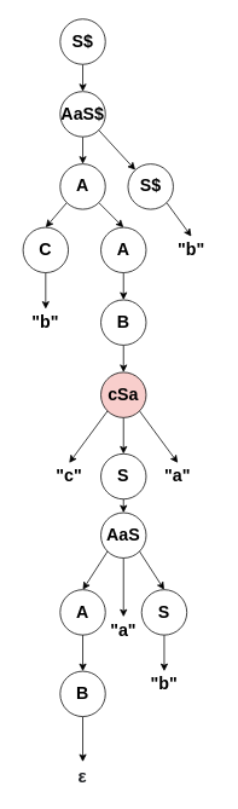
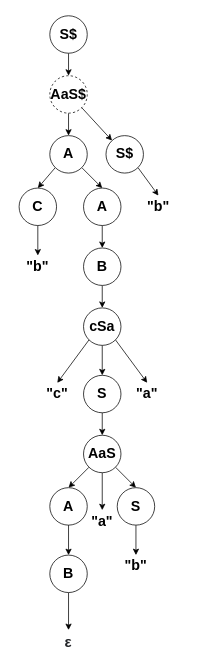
  <mxCell id="0" />
  <mxCell id="1" parent="0" />
  <mxCell id="2" style="edgeStyle=none;html=1;exitX=0.5;exitY=1;exitDx=0;exitDy=0;entryX=0.5;entryY=0;entryDx=0;entryDy=0;" edge="1" parent="1" source="3" target="5"><mxGeometry relative="1" as="geometry" /></mxCell>
  <mxCell id="3" value="&lt;font style=&quot;font-size: 19px;&quot;&gt;&lt;b&gt;S$&lt;/b&gt;&lt;/font&gt;" style="ellipse;whiteSpace=wrap;html=1;aspect=fixed;" vertex="1" parent="1"><mxGeometry x="66" y="20" width="50" height="50" as="geometry" /></mxCell>
  <mxCell id="4" style="edgeStyle=none;html=1;exitX=0.5;exitY=1;exitDx=0;exitDy=0;entryX=0.5;entryY=0;entryDx=0;entryDy=0;" edge="1" parent="1" source="5" target="8"><mxGeometry relative="1" as="geometry" /></mxCell>
- <mxCell id="5" value="&lt;span style=&quot;font-size: 19px;&quot;&gt;&lt;b&gt;AaS$&lt;/b&gt;&lt;/span&gt;" style="ellipse;whiteSpace=wrap;html=1;aspect=fixed;" vertex="1" parent="1"><mxGeometry x="66" y="100" width="50" height="50" as="geometry" /></mxCell>
+ <mxCell id="5" value="&lt;span style=&quot;font-size: 19px;&quot;&gt;&lt;b&gt;AaS$&lt;/b&gt;&lt;/span&gt;" style="ellipse;whiteSpace=wrap;html=1;aspect=fixed;dashed=1;" vertex="1" parent="1"><mxGeometry x="66" y="100" width="50" height="50" as="geometry" /></mxCell>
  <mxCell id="6" style="edgeStyle=none;html=1;exitX=1;exitY=1;exitDx=0;exitDy=0;entryX=0.5;entryY=0;entryDx=0;entryDy=0;" edge="1" parent="1" source="8" target="12"><mxGeometry relative="1" as="geometry" /></mxCell>
  <mxCell id="7" style="edgeStyle=none;html=1;exitX=0;exitY=1;exitDx=0;exitDy=0;entryX=0.5;entryY=0;entryDx=0;entryDy=0;" edge="1" parent="1" source="8" target="10"><mxGeometry relative="1" as="geometry" /></mxCell>
  <mxCell id="8" value="&lt;font style=&quot;font-size: 19px;&quot;&gt;&lt;b&gt;A&lt;/b&gt;&lt;/font&gt;" style="ellipse;whiteSpace=wrap;html=1;aspect=fixed;" vertex="1" parent="1"><mxGeometry x="66" y="180" width="50" height="50" as="geometry" /></mxCell>
  <mxCell id="9" style="edgeStyle=none;html=1;exitX=0.5;exitY=1;exitDx=0;exitDy=0;entryX=0.5;entryY=0;entryDx=0;entryDy=0;" edge="1" parent="1" source="10" target="13"><mxGeometry relative="1" as="geometry" /></mxCell>
  <mxCell id="10" value="&lt;font style=&quot;font-size: 19px;&quot;&gt;&lt;b&gt;C&lt;/b&gt;&lt;/font&gt;" style="ellipse;whiteSpace=wrap;html=1;aspect=fixed;" vertex="1" parent="1"><mxGeometry x="25" y="250" width="50" height="50" as="geometry" /></mxCell>
  <mxCell id="11" style="edgeStyle=none;html=1;exitX=0.5;exitY=1;exitDx=0;exitDy=0;entryX=0.5;entryY=0;entryDx=0;entryDy=0;" edge="1" parent="1" source="12" target="15"><mxGeometry relative="1" as="geometry" /></mxCell>
  <mxCell id="12" value="&lt;font style=&quot;font-size: 19px;&quot;&gt;&lt;b&gt;A&lt;/b&gt;&lt;/font&gt;" style="ellipse;whiteSpace=wrap;html=1;aspect=fixed;" vertex="1" parent="1"><mxGeometry x="111" y="250" width="50" height="50" as="geometry" /></mxCell>
  <mxCell id="13" value="&lt;span style=&quot;font-size: 19px;&quot;&gt;&lt;b&gt;&quot;b&quot;&lt;/b&gt;&lt;/span&gt;" style="text;html=1;align=center;verticalAlign=middle;whiteSpace=wrap;rounded=0;" vertex="1" parent="1"><mxGeometry x="20" y="340" width="60" height="30" as="geometry" /></mxCell>
  <mxCell id="14" style="edgeStyle=none;html=1;exitX=0.5;exitY=1;exitDx=0;exitDy=0;entryX=0.5;entryY=0;entryDx=0;entryDy=0;" edge="1" parent="1" source="15" target="19"><mxGeometry relative="1" as="geometry" /></mxCell>
  <mxCell id="15" value="&lt;font style=&quot;font-size: 19px;&quot;&gt;&lt;b&gt;B&lt;/b&gt;&lt;/font&gt;" style="ellipse;whiteSpace=wrap;html=1;aspect=fixed;" vertex="1" parent="1"><mxGeometry x="111" y="330" width="50" height="50" as="geometry" /></mxCell>
  <mxCell id="16" style="edgeStyle=none;html=1;exitX=0.5;exitY=1;exitDx=0;exitDy=0;entryX=0.5;entryY=0;entryDx=0;entryDy=0;" edge="1" parent="1" source="19" target="21"><mxGeometry relative="1" as="geometry" /></mxCell>
  <mxCell id="17" style="edgeStyle=none;html=1;exitX=0;exitY=1;exitDx=0;exitDy=0;entryX=0.5;entryY=0;entryDx=0;entryDy=0;" edge="1" parent="1" source="19" target="26"><mxGeometry relative="1" as="geometry" /></mxCell>
  <mxCell id="18" style="edgeStyle=none;html=1;exitX=1;exitY=1;exitDx=0;exitDy=0;entryX=0.5;entryY=0;entryDx=0;entryDy=0;" edge="1" parent="1" source="19" target="27"><mxGeometry relative="1" as="geometry" /></mxCell>
- <mxCell id="19" value="&lt;font style=&quot;font-size: 19px;&quot;&gt;&lt;b&gt;cSa&lt;/b&gt;&lt;/font&gt;" style="ellipse;whiteSpace=wrap;html=1;aspect=fixed;fillColor=#f8cecc;" vertex="1" parent="1"><mxGeometry x="111" y="410" width="50" height="50" as="geometry" /></mxCell>
+ <mxCell id="19" value="&lt;font style=&quot;font-size: 19px;&quot;&gt;&lt;b&gt;cSa&lt;/b&gt;&lt;/font&gt;" style="ellipse;whiteSpace=wrap;html=1;aspect=fixed;" vertex="1" parent="1"><mxGeometry x="111" y="410" width="50" height="50" as="geometry" /></mxCell>
  <mxCell id="20" style="edgeStyle=none;html=1;entryX=0.5;entryY=0;entryDx=0;entryDy=0;" edge="1" parent="1" source="21" target="25"><mxGeometry relative="1" as="geometry" /></mxCell>
  <mxCell id="21" value="&lt;font style=&quot;font-size: 19px;&quot;&gt;&lt;b&gt;S&lt;/b&gt;&lt;/font&gt;" style="ellipse;whiteSpace=wrap;html=1;aspect=fixed;" vertex="1" parent="1"><mxGeometry x="111" y="500" width="50" height="50" as="geometry" /></mxCell>
  <mxCell id="22" style="edgeStyle=none;html=1;exitX=0.5;exitY=1;exitDx=0;exitDy=0;" edge="1" parent="1" source="25"><mxGeometry relative="1" as="geometry"><mxPoint x="136" y="680" as="targetPoint" /></mxGeometry></mxCell>
  <mxCell id="23" style="edgeStyle=none;html=1;exitX=0;exitY=1;exitDx=0;exitDy=0;entryX=0.5;entryY=0;entryDx=0;entryDy=0;" edge="1" parent="1" source="25" target="29"><mxGeometry relative="1" as="geometry" /></mxCell>
  <mxCell id="24" style="edgeStyle=none;html=1;exitX=1;exitY=1;exitDx=0;exitDy=0;entryX=0.5;entryY=0;entryDx=0;entryDy=0;" edge="1" parent="1" source="25" target="31"><mxGeometry relative="1" as="geometry" /></mxCell>
- <mxCell id="25" value="&lt;font style=&quot;font-size: 19px;&quot;&gt;&lt;b&gt;AaS&lt;/b&gt;&lt;/font&gt;" style="ellipse;whiteSpace=wrap;html=1;aspect=fixed;" vertex="1" parent="1"><mxGeometry x="111" y="565" width="50" height="50" as="geometry" /></mxCell>
+ <mxCell id="25" value="&lt;font style=&quot;font-size: 19px;&quot;&gt;&lt;b&gt;AaS&lt;/b&gt;&lt;/font&gt;" style="ellipse;whiteSpace=wrap;html=1;aspect=fixed;" vertex="1" parent="1"><mxGeometry x="111" y="580" width="50" height="50" as="geometry" /></mxCell>
  <mxCell id="26" value="&lt;span style=&quot;font-size: 19px;&quot;&gt;&lt;b&gt;&quot;c&quot;&lt;/b&gt;&lt;/span&gt;" style="text;html=1;align=center;verticalAlign=middle;whiteSpace=wrap;rounded=0;" vertex="1" parent="1"><mxGeometry x="46" y="510" width="60" height="30" as="geometry" /></mxCell>
  <mxCell id="27" value="&lt;span style=&quot;font-size: 19px;&quot;&gt;&lt;b&gt;&quot;a&quot;&lt;/b&gt;&lt;/span&gt;" style="text;html=1;align=center;verticalAlign=middle;whiteSpace=wrap;rounded=0;" vertex="1" parent="1"><mxGeometry x="166" y="510" width="60" height="30" as="geometry" /></mxCell>
  <mxCell id="28" style="edgeStyle=none;html=1;exitX=0.5;exitY=1;exitDx=0;exitDy=0;" edge="1" parent="1" source="40"><mxGeometry relative="1" as="geometry"><mxPoint x="91" y="840" as="targetPoint" /></mxGeometry></mxCell>
  <mxCell id="29" value="&lt;font style=&quot;font-size: 19px;&quot;&gt;&lt;b&gt;A&lt;/b&gt;&lt;/font&gt;" style="ellipse;whiteSpace=wrap;html=1;aspect=fixed;" vertex="1" parent="1"><mxGeometry x="66" y="650" width="50" height="50" as="geometry" /></mxCell>
  <mxCell id="30" style="edgeStyle=none;html=1;exitX=0.5;exitY=1;exitDx=0;exitDy=0;entryX=0.5;entryY=0;entryDx=0;entryDy=0;" edge="1" parent="1" source="31" target="32"><mxGeometry relative="1" as="geometry" /></mxCell>
  <mxCell id="31" value="&lt;font style=&quot;font-size: 19px;&quot;&gt;&lt;b&gt;S&lt;/b&gt;&lt;/font&gt;" style="ellipse;whiteSpace=wrap;html=1;aspect=fixed;" vertex="1" parent="1"><mxGeometry x="156" y="650" width="50" height="50" as="geometry" /></mxCell>
  <mxCell id="32" value="&lt;span style=&quot;font-size: 19px;&quot;&gt;&lt;b&gt;&quot;b&quot;&lt;/b&gt;&lt;/span&gt;" style="text;html=1;align=center;verticalAlign=middle;whiteSpace=wrap;rounded=0;" vertex="1" parent="1"><mxGeometry x="151" y="740" width="60" height="30" as="geometry" /></mxCell>
  <mxCell id="33" value="&lt;pre style=&quot;font-family: var(--ds-font-family-code); overflow: auto; padding: calc(var(--ds-md-zoom)*8px)calc(var(--ds-md-zoom)*12px); text-wrap-mode: wrap; word-break: break-all; caret-color: rgb(255, 255, 255); text-align: start; margin-top: 0px !important; margin-bottom: 0px !important;&quot;&gt;&lt;font style=&quot;font-size: 20px;&quot;&gt;&lt;b&gt;ε&lt;/b&gt;&lt;/font&gt;&lt;/pre&gt;" style="text;html=1;align=center;verticalAlign=middle;whiteSpace=wrap;rounded=0;fontColor=#212327;" vertex="1" parent="1"><mxGeometry x="61" y="840" width="60" height="30" as="geometry" /></mxCell>
  <mxCell id="34" value="&lt;span style=&quot;font-size: 19px;&quot;&gt;&lt;b&gt;&quot;b&quot;&lt;/b&gt;&lt;/span&gt;" style="text;html=1;align=center;verticalAlign=middle;whiteSpace=wrap;rounded=0;" vertex="1" parent="1"><mxGeometry x="181" y="260" width="60" height="30" as="geometry" /></mxCell>
  <mxCell id="35" value="&lt;span style=&quot;font-size: 19px;&quot;&gt;&lt;b&gt;&quot;a&quot;&lt;/b&gt;&lt;/span&gt;" style="text;html=1;align=center;verticalAlign=middle;whiteSpace=wrap;rounded=0;" vertex="1" parent="1"><mxGeometry x="106" y="680" width="60" height="30" as="geometry" /></mxCell>
  <mxCell id="36" value="" style="edgeStyle=none;html=1;exitX=1;exitY=1;exitDx=0;exitDy=0;" edge="1" parent="1" source="5" target="38"><mxGeometry relative="1" as="geometry"><mxPoint x="109" y="163" as="sourcePoint" /><mxPoint x="246" y="290" as="targetPoint" /><Array as="points" /></mxGeometry></mxCell>
  <mxCell id="37" style="edgeStyle=none;html=1;exitX=1;exitY=1;exitDx=0;exitDy=0;entryX=0.5;entryY=0;entryDx=0;entryDy=0;" edge="1" parent="1" source="38" target="34"><mxGeometry relative="1" as="geometry" /></mxCell>
  <mxCell id="38" value="&lt;font style=&quot;font-size: 19px;&quot;&gt;&lt;b&gt;S$&lt;/b&gt;&lt;/font&gt;" style="ellipse;whiteSpace=wrap;html=1;aspect=fixed;" vertex="1" parent="1"><mxGeometry x="141" y="180" width="50" height="50" as="geometry" /></mxCell>
  <mxCell id="39" value="" style="edgeStyle=none;html=1;exitX=0.5;exitY=1;exitDx=0;exitDy=0;" edge="1" parent="1" source="29" target="40"><mxGeometry relative="1" as="geometry"><mxPoint x="85.5" y="850" as="targetPoint" /><mxPoint x="91" y="700" as="sourcePoint" /></mxGeometry></mxCell>
  <mxCell id="40" value="&lt;font style=&quot;font-size: 19px;&quot;&gt;&lt;b&gt;B&lt;/b&gt;&lt;/font&gt;" style="ellipse;whiteSpace=wrap;html=1;aspect=fixed;" vertex="1" parent="1"><mxGeometry x="66" y="740" width="50" height="50" as="geometry" /></mxCell>
